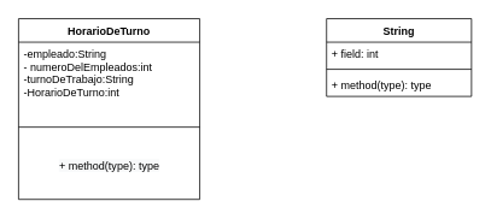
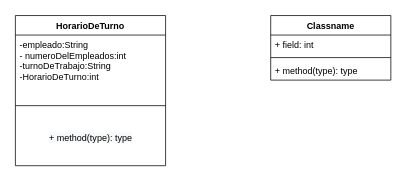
  <mxCell id="0" />
  <mxCell id="1" parent="0" />
  <mxCell id="2" value="HorarioDeTurno" style="swimlane;fontStyle=1;align=center;verticalAlign=top;childLayout=stackLayout;horizontal=1;startSize=26;horizontalStack=0;resizeParent=1;resizeParentMax=0;resizeLast=0;collapsible=1;marginBottom=0;" vertex="1" parent="1"><mxGeometry x="20" y="20" width="200" height="200" as="geometry" /></mxCell>
  <mxCell id="3" value="-empleado:String&#10;- numeroDelEmpleados:int&#10;-turnoDeTrabajo:String&#10;-HorarioDeTurno:int" style="text;strokeColor=none;fillColor=none;align=left;verticalAlign=top;spacingLeft=4;spacingRight=4;overflow=hidden;rotatable=0;points=[[0,0.5],[1,0.5]];portConstraint=eastwest;" vertex="1" parent="2"><mxGeometry y="26" width="200" height="74" as="geometry" /></mxCell>
  <mxCell id="4" value="" style="line;strokeWidth=1;fillColor=none;align=left;verticalAlign=middle;spacingTop=-1;spacingLeft=3;spacingRight=3;rotatable=0;labelPosition=right;points=[];portConstraint=eastwest;strokeColor=inherit;" vertex="1" parent="2"><mxGeometry y="100" width="200" height="40" as="geometry" /></mxCell>
  <mxCell id="5" value="&#10;&lt;span style=&quot;color: rgb(0, 0, 0); font-family: Helvetica; font-size: 12px; font-style: normal; font-variant-ligatures: normal; font-variant-caps: normal; font-weight: 400; letter-spacing: normal; orphans: 2; text-align: left; text-indent: 0px; text-transform: none; widows: 2; word-spacing: 0px; -webkit-text-stroke-width: 0px; background-color: rgb(248, 249, 250); text-decoration-thickness: initial; text-decoration-style: initial; text-decoration-color: initial; float: none; display: inline !important;&quot;&gt;+ method(type): type&lt;/span&gt;&#10;&#10;" style="text;html=1;align=center;verticalAlign=middle;resizable=0;points=[];autosize=1;strokeColor=none;fillColor=none;" vertex="1" parent="2"><mxGeometry y="140" width="200" height="60" as="geometry" /></mxCell>
- <mxCell id="6" value="String" style="swimlane;fontStyle=1;align=center;verticalAlign=top;childLayout=stackLayout;horizontal=1;startSize=26;horizontalStack=0;resizeParent=1;resizeParentMax=0;resizeLast=0;collapsible=1;marginBottom=0;" vertex="1" parent="1"><mxGeometry x="360" y="20" width="160" height="86" as="geometry" /></mxCell>
+ <mxCell id="6" value="Classname" style="swimlane;fontStyle=1;align=center;verticalAlign=top;childLayout=stackLayout;horizontal=1;startSize=26;horizontalStack=0;resizeParent=1;resizeParentMax=0;resizeLast=0;collapsible=1;marginBottom=0;" vertex="1" parent="1"><mxGeometry x="360" y="20" width="160" height="86" as="geometry" /></mxCell>
  <mxCell id="7" value="+ field: int" style="text;strokeColor=none;fillColor=none;align=left;verticalAlign=top;spacingLeft=4;spacingRight=4;overflow=hidden;rotatable=0;points=[[0,0.5],[1,0.5]];portConstraint=eastwest;" vertex="1" parent="6"><mxGeometry y="26" width="160" height="26" as="geometry" /></mxCell>
  <mxCell id="8" value="" style="line;strokeWidth=1;fillColor=none;align=left;verticalAlign=middle;spacingTop=-1;spacingLeft=3;spacingRight=3;rotatable=0;labelPosition=right;points=[];portConstraint=eastwest;strokeColor=inherit;" vertex="1" parent="6"><mxGeometry y="52" width="160" height="8" as="geometry" /></mxCell>
  <mxCell id="9" value="+ method(type): type" style="text;strokeColor=none;fillColor=none;align=left;verticalAlign=top;spacingLeft=4;spacingRight=4;overflow=hidden;rotatable=0;points=[[0,0.5],[1,0.5]];portConstraint=eastwest;" vertex="1" parent="6"><mxGeometry y="60" width="160" height="26" as="geometry" /></mxCell>
